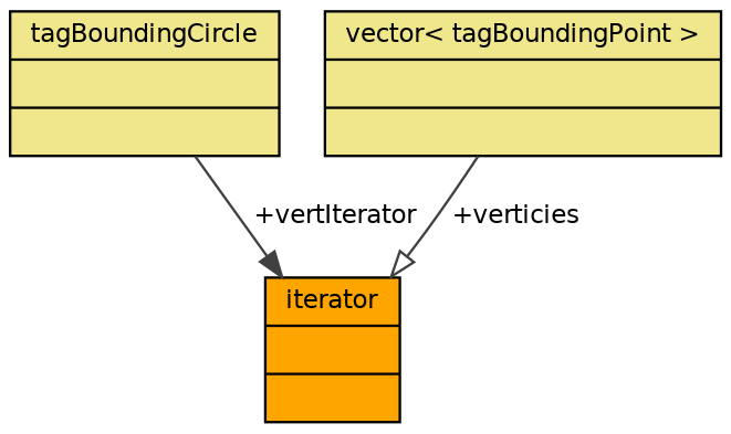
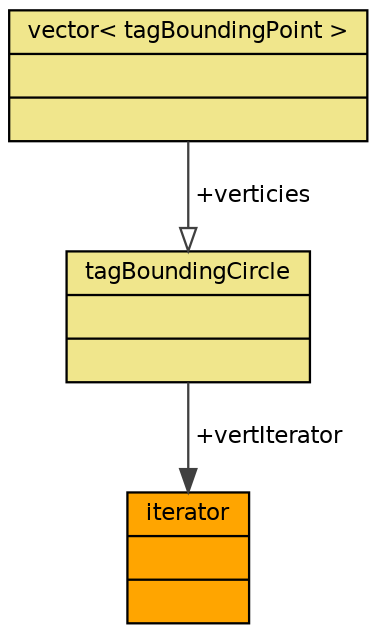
  digraph {
    node [color=black fillcolor=khaki fontname=Helvetica fontsize=10 shape=record style=filled]
    edge [color=grey25 fontname=Helvetica fontsize=10 labelfontname=Helvetica labelfontsize=10 style=solid]
    n1 [fontcolor=black height=0.2 label="{tagBoundingCircle\n||}" width=0.4]
    n2 [fillcolor=orange height=0.2 label="{iterator\n||}" width=0.4]
    n3 [height=0.2 label="{vector\< tagBoundingPoint \>\n||}" width=0.4]
    n1 -> n2 [arrowhead=normal label=" +vertIterator"]
-   n3 -> n2 [arrowhead=onormal label=" +verticies"]
+   n3 -> n1 [arrowhead=onormal label=" +verticies"]
  }
